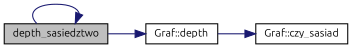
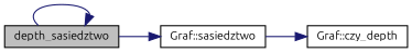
  digraph {
    fontname=Ubuntu
    rankdir=LR
    node [color=black fillcolor=white fontname=Ubuntu fontsize=10 shape=record style=filled]
    edge [color=midnightblue fontname=Ubuntu fontsize=10 labelfontname=Helvetica labelfontsize=10 style=solid]
    n1 [fillcolor=grey75 fontcolor=black height=0.2 label=depth_sasiedztwo width=0.4]
-   n2 [height=0.2 label="Graf::depth" width=0.4]
-   n3 [height=0.2 label="Graf::czy_sasiad" width=0.4]
+   n2 [height=0.2 label="Graf::sasiedztwo" width=0.4]
+   n3 [height=0.2 label="Graf::czy_depth" width=0.4]
    n1 -> n1
    n1 -> n2
    n2 -> n3
  }
